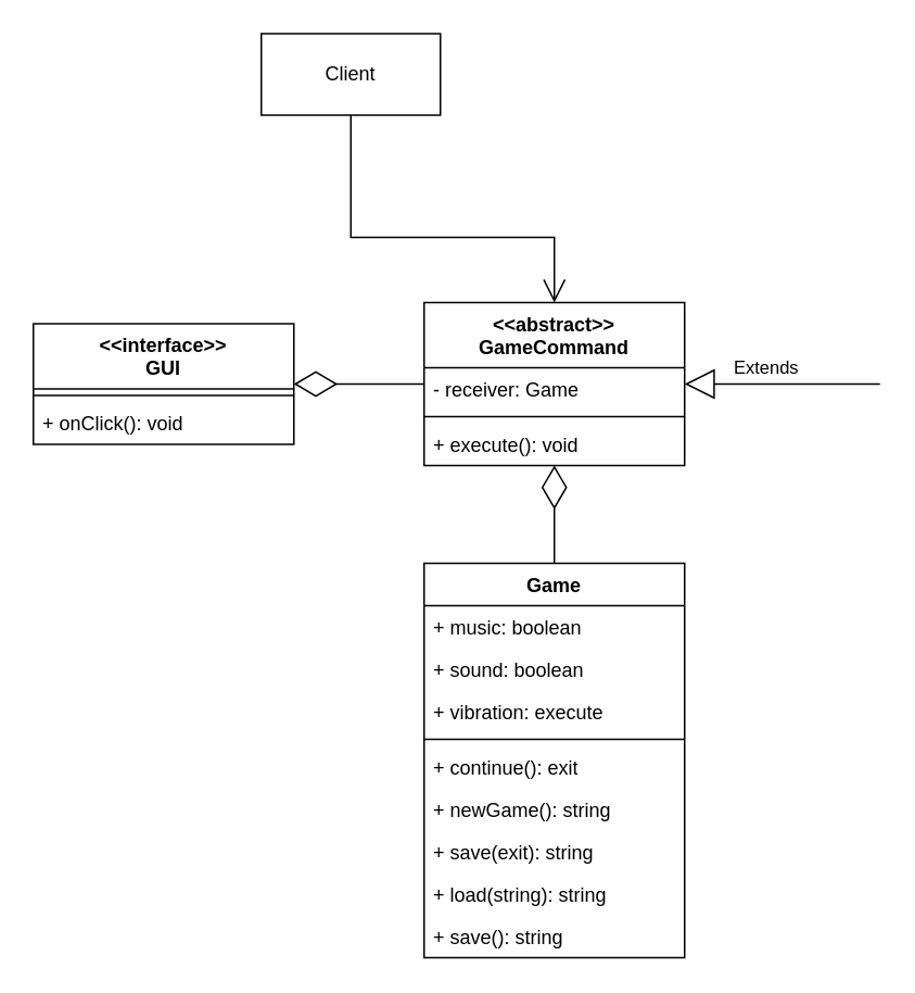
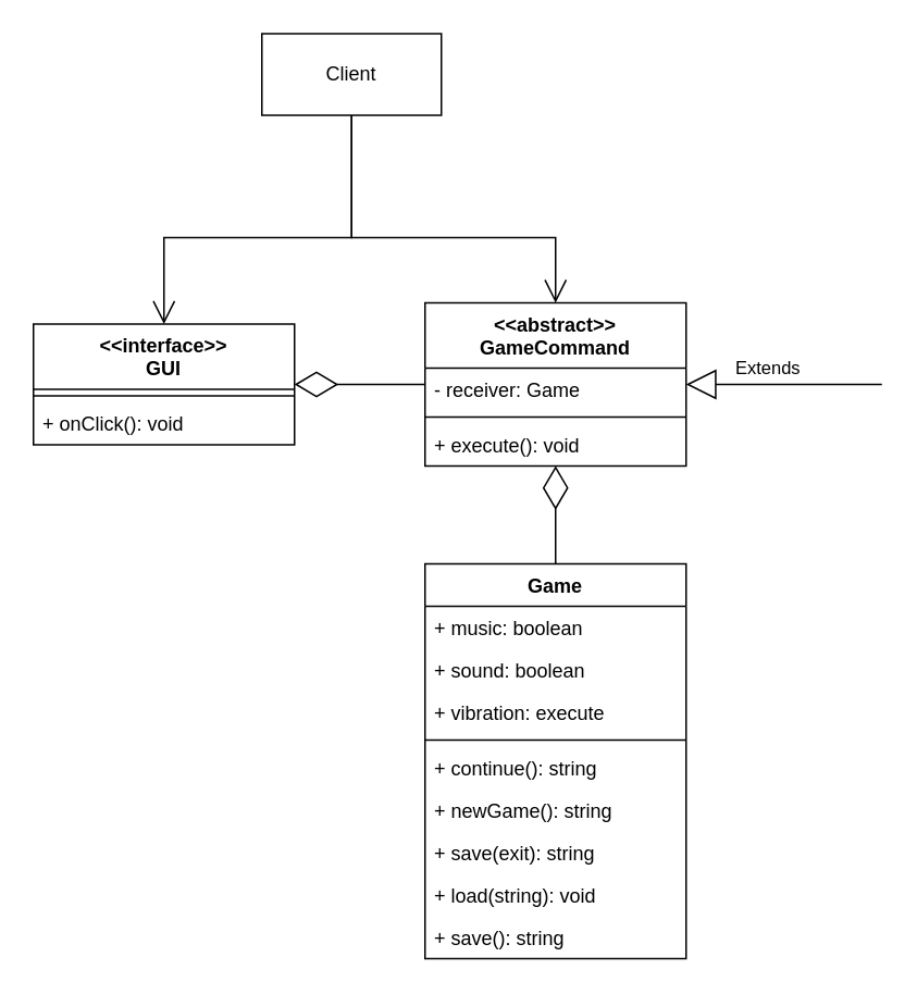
  <mxCell id="0" />
  <mxCell id="1" parent="0" />
  <mxCell id="2" value="Client" style="html=1;whiteSpace=wrap;" parent="1" vertex="1"><mxGeometry x="160" y="20" width="110" height="50" as="geometry" /></mxCell>
+ <mxCell id="3" value="" style="endArrow=open;endFill=1;endSize=12;html=1;rounded=0;" parent="1" source="2" target="4" edge="1"><mxGeometry width="160" relative="1" as="geometry"><mxPoint x="-40" y="295" as="sourcePoint" /><mxPoint x="180" y="60" as="targetPoint" /><Array as="points"><mxPoint x="215" y="145" /><mxPoint x="100" y="145" /></Array></mxGeometry></mxCell>
  <mxCell id="4" value="&amp;lt;&amp;lt;interface&amp;gt;&amp;gt;&lt;br&gt;GUI" style="swimlane;fontStyle=1;align=center;verticalAlign=top;childLayout=stackLayout;horizontal=1;startSize=40;horizontalStack=0;resizeParent=1;resizeParentMax=0;resizeLast=0;collapsible=1;marginBottom=0;whiteSpace=wrap;html=1;" parent="1" vertex="1"><mxGeometry x="20" y="198" width="160" height="74" as="geometry" /></mxCell>
  <mxCell id="5" value="" style="line;strokeWidth=1;fillColor=none;align=left;verticalAlign=middle;spacingTop=-1;spacingLeft=3;spacingRight=3;rotatable=0;labelPosition=right;points=[];portConstraint=eastwest;strokeColor=inherit;" parent="4" vertex="1"><mxGeometry y="40" width="160" height="8" as="geometry" /></mxCell>
  <mxCell id="6" value="+ onClick(): void" style="text;strokeColor=none;fillColor=none;align=left;verticalAlign=top;spacingLeft=4;spacingRight=4;overflow=hidden;rotatable=0;points=[[0,0.5],[1,0.5]];portConstraint=eastwest;whiteSpace=wrap;html=1;" parent="4" vertex="1"><mxGeometry y="48" width="160" height="26" as="geometry" /></mxCell>
  <mxCell id="7" value="&amp;lt;&amp;lt;abstract&amp;gt;&amp;gt;&lt;br&gt;GameCommand" style="swimlane;fontStyle=1;align=center;verticalAlign=top;childLayout=stackLayout;horizontal=1;startSize=40;horizontalStack=0;resizeParent=1;resizeParentMax=0;resizeLast=0;collapsible=1;marginBottom=0;whiteSpace=wrap;html=1;" parent="1" vertex="1"><mxGeometry x="260" y="185" width="160" height="100" as="geometry" /></mxCell>
  <mxCell id="8" value="- receiver: Game" style="text;strokeColor=none;fillColor=none;align=left;verticalAlign=top;spacingLeft=4;spacingRight=4;overflow=hidden;rotatable=0;points=[[0,0.5],[1,0.5]];portConstraint=eastwest;whiteSpace=wrap;html=1;" parent="7" vertex="1"><mxGeometry y="40" width="160" height="26" as="geometry" /></mxCell>
  <mxCell id="9" value="" style="line;strokeWidth=1;fillColor=none;align=left;verticalAlign=middle;spacingTop=-1;spacingLeft=3;spacingRight=3;rotatable=0;labelPosition=right;points=[];portConstraint=eastwest;strokeColor=inherit;" parent="7" vertex="1"><mxGeometry y="66" width="160" height="8" as="geometry" /></mxCell>
  <mxCell id="10" value="+ execute(): void" style="text;strokeColor=none;fillColor=none;align=left;verticalAlign=top;spacingLeft=4;spacingRight=4;overflow=hidden;rotatable=0;points=[[0,0.5],[1,0.5]];portConstraint=eastwest;whiteSpace=wrap;html=1;" parent="7" vertex="1"><mxGeometry y="74" width="160" height="26" as="geometry" /></mxCell>
  <mxCell id="11" value="Game" style="swimlane;fontStyle=1;align=center;verticalAlign=top;childLayout=stackLayout;horizontal=1;startSize=26;horizontalStack=0;resizeParent=1;resizeParentMax=0;resizeLast=0;collapsible=1;marginBottom=0;whiteSpace=wrap;html=1;" parent="1" vertex="1"><mxGeometry x="260" y="345" width="160" height="242" as="geometry" /></mxCell>
  <mxCell id="12" value="+ music: boolean" style="text;strokeColor=none;fillColor=none;align=left;verticalAlign=top;spacingLeft=4;spacingRight=4;overflow=hidden;rotatable=0;points=[[0,0.5],[1,0.5]];portConstraint=eastwest;whiteSpace=wrap;html=1;" parent="11" vertex="1"><mxGeometry y="26" width="160" height="26" as="geometry" /></mxCell>
  <mxCell id="13" value="+ sound: boolean" style="text;strokeColor=none;fillColor=none;align=left;verticalAlign=top;spacingLeft=4;spacingRight=4;overflow=hidden;rotatable=0;points=[[0,0.5],[1,0.5]];portConstraint=eastwest;whiteSpace=wrap;html=1;" parent="11" vertex="1"><mxGeometry y="52" width="160" height="26" as="geometry" /></mxCell>
  <mxCell id="14" value="+ vibration: execute" style="text;strokeColor=none;fillColor=none;align=left;verticalAlign=top;spacingLeft=4;spacingRight=4;overflow=hidden;rotatable=0;points=[[0,0.5],[1,0.5]];portConstraint=eastwest;whiteSpace=wrap;html=1;" parent="11" vertex="1"><mxGeometry y="78" width="160" height="26" as="geometry" /></mxCell>
  <mxCell id="15" value="" style="line;strokeWidth=1;fillColor=none;align=left;verticalAlign=middle;spacingTop=-1;spacingLeft=3;spacingRight=3;rotatable=0;labelPosition=right;points=[];portConstraint=eastwest;strokeColor=inherit;" parent="11" vertex="1"><mxGeometry y="104" width="160" height="8" as="geometry" /></mxCell>
- <mxCell id="16" value="+ continue(): exit" style="text;strokeColor=none;fillColor=none;align=left;verticalAlign=top;spacingLeft=4;spacingRight=4;overflow=hidden;rotatable=0;points=[[0,0.5],[1,0.5]];portConstraint=eastwest;whiteSpace=wrap;html=1;" parent="11" vertex="1"><mxGeometry y="112" width="160" height="26" as="geometry" /></mxCell>
+ <mxCell id="16" value="+ continue(): string" style="text;strokeColor=none;fillColor=none;align=left;verticalAlign=top;spacingLeft=4;spacingRight=4;overflow=hidden;rotatable=0;points=[[0,0.5],[1,0.5]];portConstraint=eastwest;whiteSpace=wrap;html=1;" parent="11" vertex="1"><mxGeometry y="112" width="160" height="26" as="geometry" /></mxCell>
  <mxCell id="17" value="+ newGame(): string" style="text;strokeColor=none;fillColor=none;align=left;verticalAlign=top;spacingLeft=4;spacingRight=4;overflow=hidden;rotatable=0;points=[[0,0.5],[1,0.5]];portConstraint=eastwest;whiteSpace=wrap;html=1;" parent="11" vertex="1"><mxGeometry y="138" width="160" height="26" as="geometry" /></mxCell>
  <mxCell id="18" value="+ save(exit): string" style="text;strokeColor=none;fillColor=none;align=left;verticalAlign=top;spacingLeft=4;spacingRight=4;overflow=hidden;rotatable=0;points=[[0,0.5],[1,0.5]];portConstraint=eastwest;whiteSpace=wrap;html=1;" parent="11" vertex="1"><mxGeometry y="164" width="160" height="26" as="geometry" /></mxCell>
- <mxCell id="19" value="+ load(string): string" style="text;strokeColor=none;fillColor=none;align=left;verticalAlign=top;spacingLeft=4;spacingRight=4;overflow=hidden;rotatable=0;points=[[0,0.5],[1,0.5]];portConstraint=eastwest;whiteSpace=wrap;html=1;" parent="11" vertex="1"><mxGeometry y="190" width="160" height="26" as="geometry" /></mxCell>
+ <mxCell id="19" value="+ load(string): void" style="text;strokeColor=none;fillColor=none;align=left;verticalAlign=top;spacingLeft=4;spacingRight=4;overflow=hidden;rotatable=0;points=[[0,0.5],[1,0.5]];portConstraint=eastwest;whiteSpace=wrap;html=1;" parent="11" vertex="1"><mxGeometry y="190" width="160" height="26" as="geometry" /></mxCell>
  <mxCell id="20" value="+ save(): string" style="text;strokeColor=none;fillColor=none;align=left;verticalAlign=top;spacingLeft=4;spacingRight=4;overflow=hidden;rotatable=0;points=[[0,0.5],[1,0.5]];portConstraint=eastwest;whiteSpace=wrap;html=1;" parent="11" vertex="1"><mxGeometry y="216" width="160" height="26" as="geometry" /></mxCell>
  <mxCell id="21" value="Extends" style="endArrow=block;endSize=16;endFill=0;html=1;rounded=0;" parent="1" target="7" edge="1"><mxGeometry x="0.167" y="-10" width="160" relative="1" as="geometry"><mxPoint x="540" y="235" as="sourcePoint" /><mxPoint x="450" y="315" as="targetPoint" /><mxPoint as="offset" /></mxGeometry></mxCell>
  <mxCell id="22" value="" style="endArrow=diamondThin;endFill=0;endSize=24;html=1;rounded=0;" parent="1" source="7" target="4" edge="1"><mxGeometry width="160" relative="1" as="geometry"><mxPoint x="30" y="125" as="sourcePoint" /><mxPoint x="190" y="125" as="targetPoint" /></mxGeometry></mxCell>
  <mxCell id="23" value="" style="endArrow=open;endFill=1;endSize=12;html=1;rounded=0;" parent="1" source="2" target="7" edge="1"><mxGeometry width="160" relative="1" as="geometry"><mxPoint x="210" y="135" as="sourcePoint" /><mxPoint x="370" y="135" as="targetPoint" /><Array as="points"><mxPoint x="215" y="145" /><mxPoint x="340" y="145" /></Array></mxGeometry></mxCell>
  <mxCell id="24" value="" style="endArrow=diamondThin;endFill=0;endSize=24;html=1;rounded=0;" parent="1" source="11" target="7" edge="1"><mxGeometry width="160" relative="1" as="geometry"><mxPoint x="-10" y="405" as="sourcePoint" /><mxPoint x="150" y="405" as="targetPoint" /></mxGeometry></mxCell>
